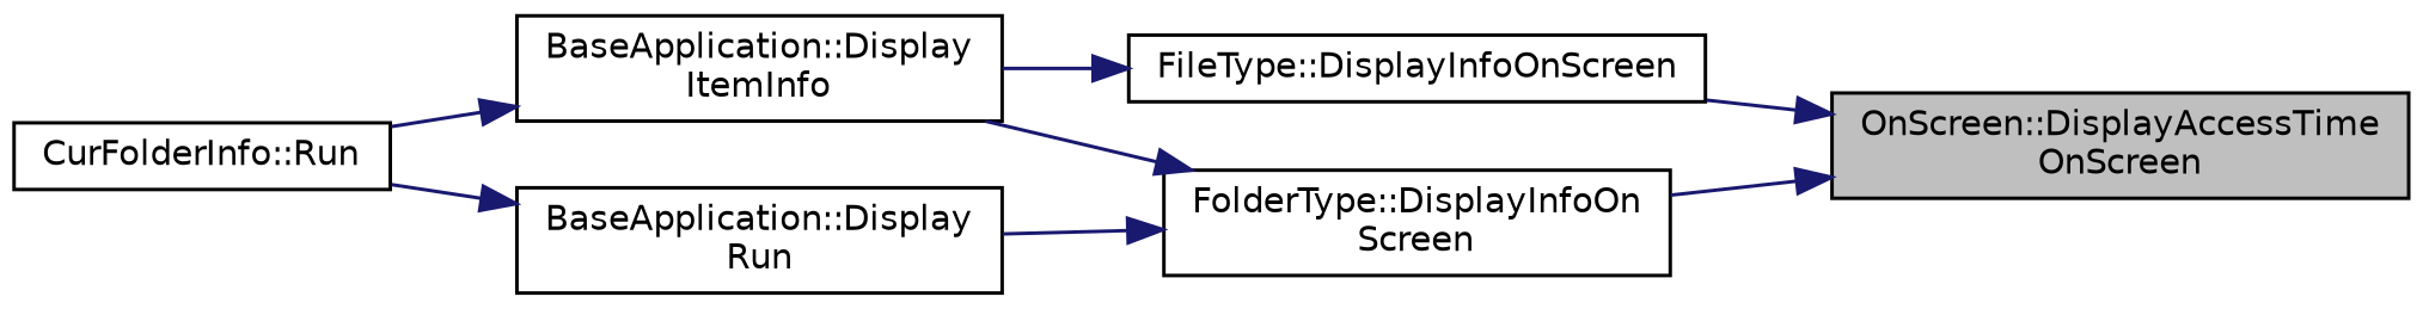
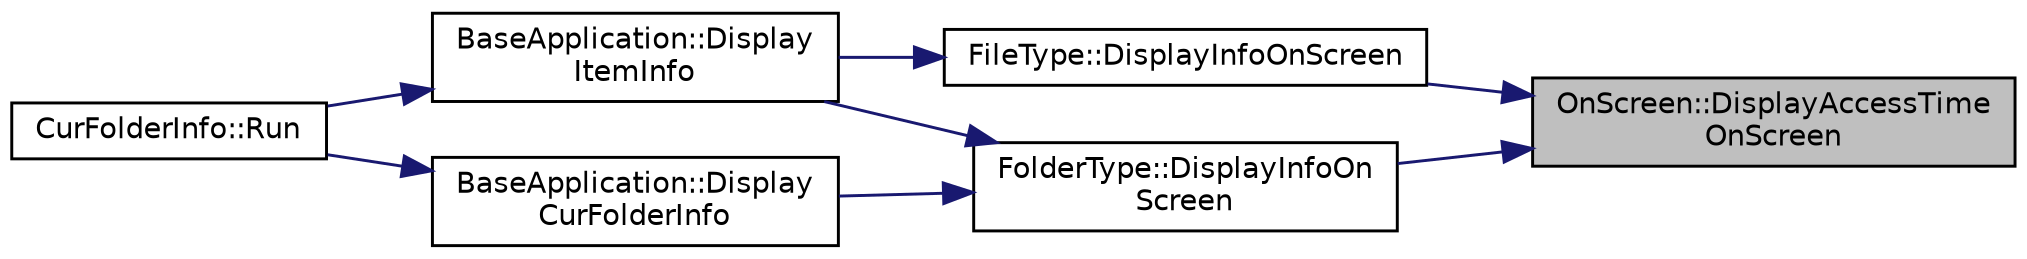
  digraph {
    rankdir=RL
    node [color=black fillcolor=white fontname=Helvetica fontsize=10 shape=record style=filled]
    edge [color=midnightblue dir=back fontname=Helvetica fontsize=10 labelfontname=Helvetica labelfontsize=10 style=solid]
    n1 [fillcolor=grey75 fontcolor=black height=0.2 label="OnScreen::DisplayAccessTime\lOnScreen" width=0.4]
    n2 [height=0.2 label="FileType::DisplayInfoOnScreen" width=0.4]
    n3 [height=0.2 label="FolderType::DisplayInfoOn\lScreen" width=0.4]
    n4 [height=0.2 label="BaseApplication::Display\lItemInfo" width=0.4]
-   n5 [height=0.2 label="BaseApplication::Display\lRun" width=0.4]
+   n5 [height=0.2 label="BaseApplication::Display\lCurFolderInfo" width=0.4]
    n6 [height=0.2 label="CurFolderInfo::Run" width=0.4]
    n1 -> n2
    n1 -> n3
    n2 -> n4
    n3 -> n4
    n3 -> n5
    n4 -> n6
    n5 -> n6
  }
